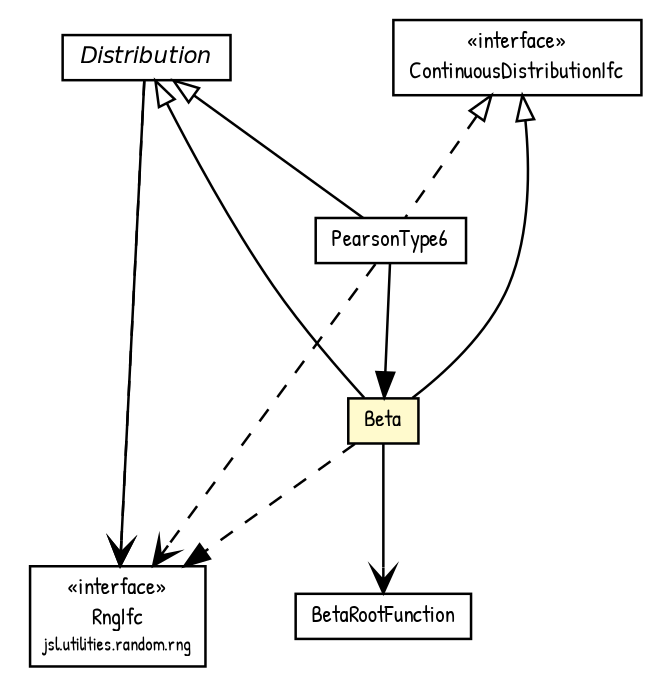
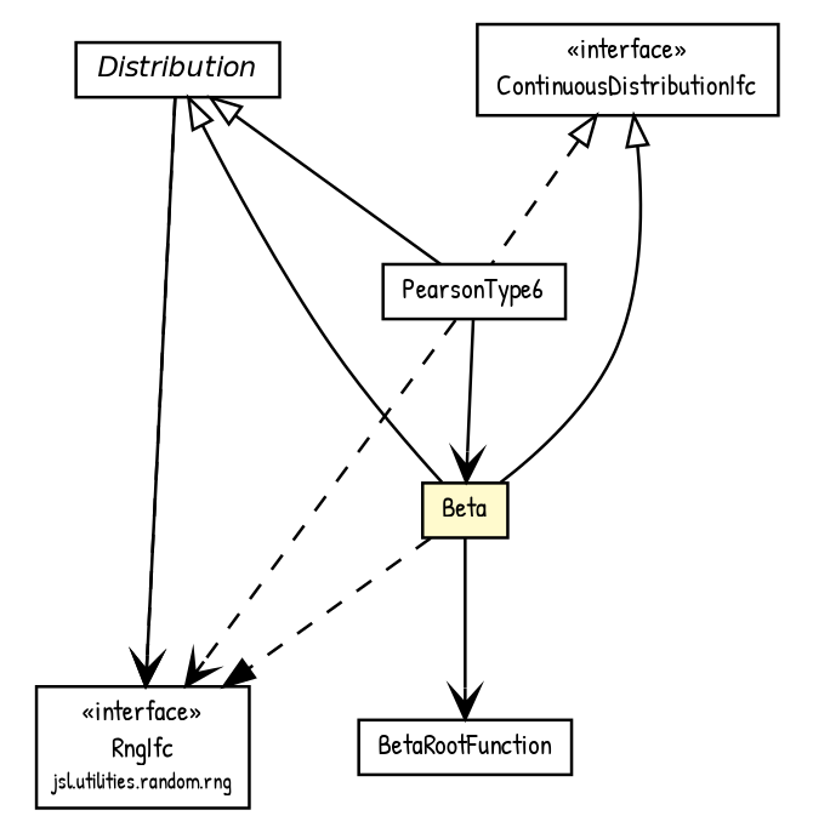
  digraph {
    fontname="Patrick Hand"
    nodesep=0.25
    ranksep=0.5
    node [fontcolor=black fontname="Patrick Hand" fontsize=9.0 shape=plaintext]
    edge [arrowhead=open color=black fontcolor=black fontname="Patrick Hand" fontsize=10.0 headport=p labelfontname=Helvetica labelfontsize=10 tailport=p]
    n1 [label=<<table title="jsl.utilities.random.distributions.PearsonType6" border="0" cellborder="1" cellspacing="0" cellpadding="2" port="p" href="./PearsonType6.html"> 		<tr><td><table border="0" cellspacing="0" cellpadding="1"> <tr><td align="center" balign="center"> PearsonType6 </td></tr> 		</table></td></tr> 		</table>>]
    n2 [label=<<table title="jsl.utilities.random.distributions.Beta" border="0" cellborder="1" cellspacing="0" cellpadding="2" port="p" bgcolor="lemonChiffon" href="./Beta.html"> 		<tr><td><table border="0" cellspacing="0" cellpadding="1"> <tr><td align="center" balign="center"> Beta </td></tr> 		</table></td></tr> 		</table>>]
    n3 [label=<<table title="jsl.utilities.random.rng.RngIfc" border="0" cellborder="1" cellspacing="0" cellpadding="2" port="p" href="../rng/RngIfc.html"> 		<tr><td><table border="0" cellspacing="0" cellpadding="1"> <tr><td align="center" balign="center"> &#171;interface&#187; </td></tr> <tr><td align="center" balign="center"> RngIfc </td></tr> <tr><td align="center" balign="center"><font point-size="7.0"> jsl.utilities.random.rng </font></td></tr> 		</table></td></tr> 		</table>>]
    n4 [label=<<table title="jsl.utilities.random.distributions.Beta.BetaRootFunction" border="0" cellborder="1" cellspacing="0" cellpadding="2" port="p" href="./Beta.BetaRootFunction.html"> 		<tr><td><table border="0" cellspacing="0" cellpadding="1"> <tr><td align="center" balign="center"> BetaRootFunction </td></tr> 		</table></td></tr> 		</table>>]
    n5 [label=<<table title="jsl.utilities.random.distributions.Distribution" border="0" cellborder="1" cellspacing="0" cellpadding="2" port="p" href="./Distribution.html"> 		<tr><td><table border="0" cellspacing="0" cellpadding="1"> <tr><td align="center" balign="center"><font face="Helvetica-Oblique"> Distribution </font></td></tr> 		</table></td></tr> 		</table>>]
    n6 [label=<<table title="jsl.utilities.random.distributions.ContinuousDistributionIfc" border="0" cellborder="1" cellspacing="0" cellpadding="2" port="p" href="./ContinuousDistributionIfc.html"> 		<tr><td><table border="0" cellspacing="0" cellpadding="1"> <tr><td align="center" balign="center"> &#171;interface&#187; </td></tr> <tr><td align="center" balign="center"> ContinuousDistributionIfc </td></tr> 		</table></td></tr> 		</table>>]
-   n1 -> n2 [arrowhead=normal]
+   n1 -> n2
    n1 -> n3 [style=dashed]
    n2 -> n3 [arrowhead=normal style=dashed]
    n2 -> n4
    n5 -> n1 [arrowtail=empty dir=back fontsize=10 arrowhead="" color="" fontcolor=""]
    n5 -> n2 [arrowtail=empty dir=back fontsize=10 arrowhead="" color="" fontcolor=""]
    n5 -> n3
    n5 -> n3 [style=dashed]
    n6 -> n1 [arrowtail=empty dir=back fontsize=10 style=dashed arrowhead="" color="" fontcolor=""]
    n6 -> n2 [arrowtail=empty dir=back fontsize=10 style=solid arrowhead="" color="" fontcolor=""]
  }
